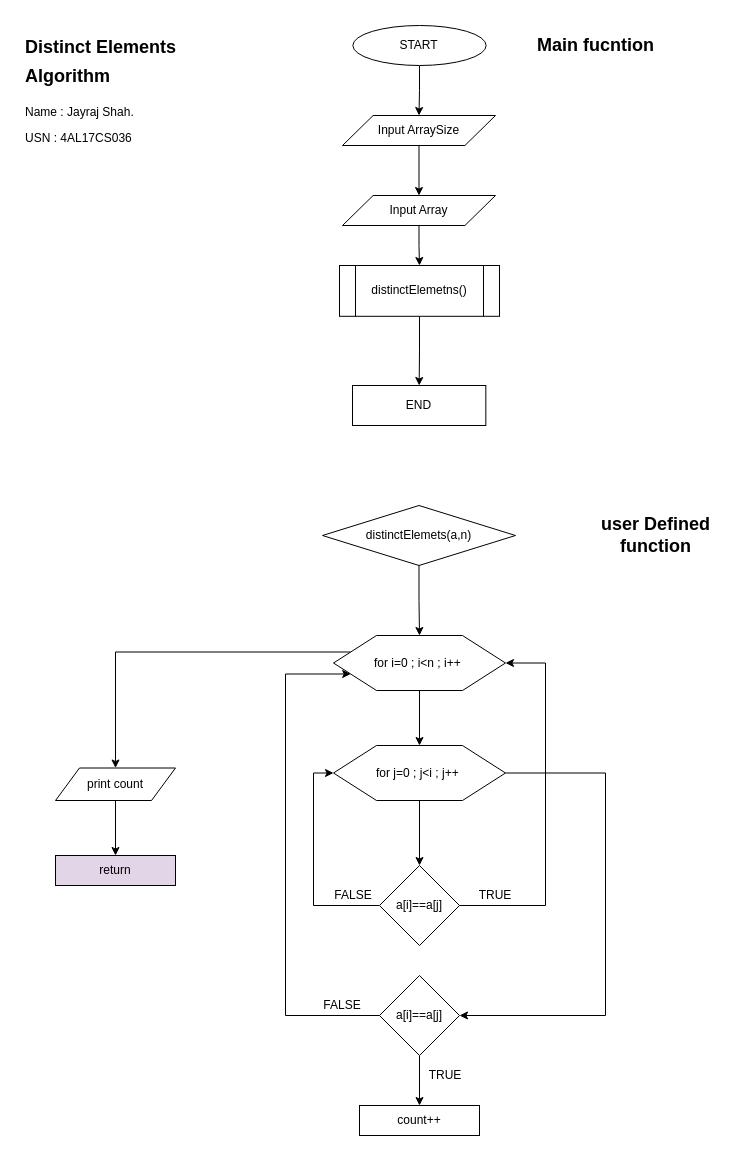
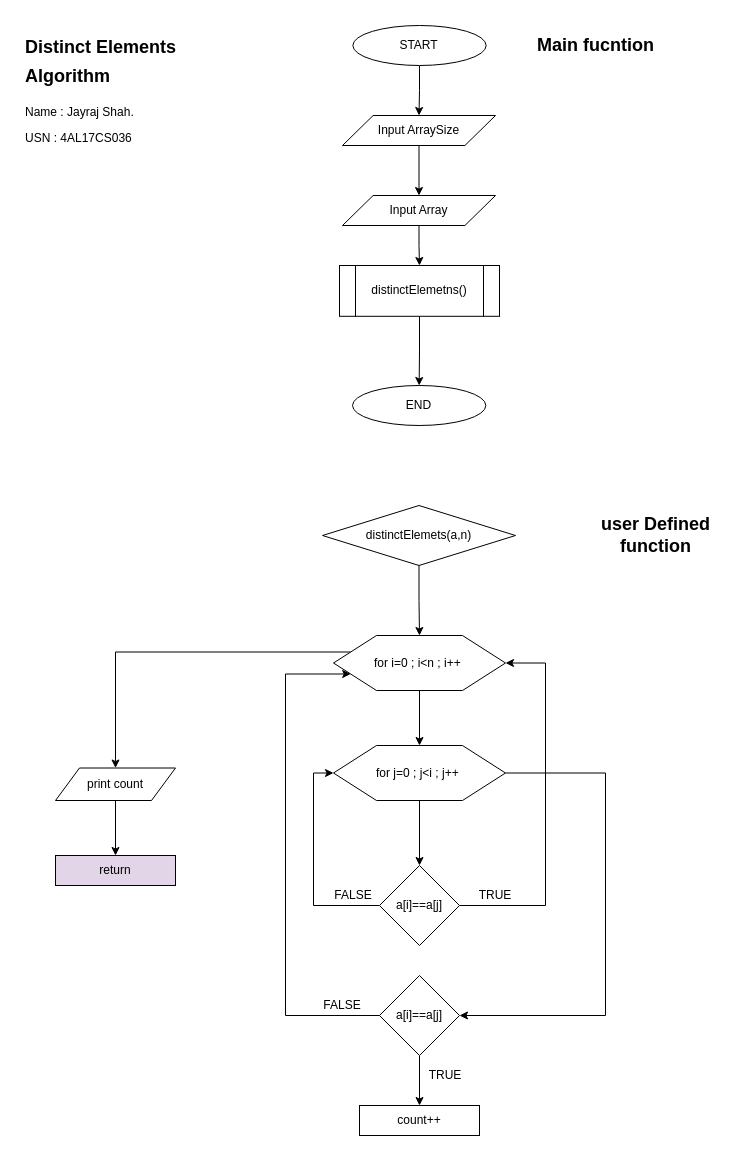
  <mxCell id="0" />
  <mxCell id="1" parent="0" />
  <mxCell id="2" style="edgeStyle=orthogonalEdgeStyle;rounded=0;orthogonalLoop=1;jettySize=auto;html=1;entryX=0.5;entryY=0;entryDx=0;entryDy=0;" edge="1" parent="1" source="3" target="5"><mxGeometry relative="1" as="geometry" /></mxCell>
  <mxCell id="3" value="START" style="ellipse;whiteSpace=wrap;html=1;" vertex="1" parent="1"><mxGeometry x="352.34" y="25" width="133.33" height="40" as="geometry" /></mxCell>
  <mxCell id="4" style="edgeStyle=orthogonalEdgeStyle;rounded=0;orthogonalLoop=1;jettySize=auto;html=1;entryX=0.5;entryY=0;entryDx=0;entryDy=0;" edge="1" parent="1" source="5" target="7"><mxGeometry relative="1" as="geometry" /></mxCell>
  <mxCell id="5" value="Input ArraySize" style="shape=parallelogram;perimeter=parallelogramPerimeter;whiteSpace=wrap;html=1;" vertex="1" parent="1"><mxGeometry x="342" y="115" width="153" height="30" as="geometry" /></mxCell>
  <mxCell id="6" style="edgeStyle=orthogonalEdgeStyle;rounded=0;orthogonalLoop=1;jettySize=auto;html=1;entryX=0.5;entryY=0;entryDx=0;entryDy=0;" edge="1" parent="1" source="7" target="9"><mxGeometry relative="1" as="geometry" /></mxCell>
  <mxCell id="7" value="Input Array" style="shape=parallelogram;perimeter=parallelogramPerimeter;whiteSpace=wrap;html=1;" vertex="1" parent="1"><mxGeometry x="342" y="195" width="153" height="30" as="geometry" /></mxCell>
  <mxCell id="8" style="edgeStyle=orthogonalEdgeStyle;rounded=0;orthogonalLoop=1;jettySize=auto;html=1;entryX=0.5;entryY=0;entryDx=0;entryDy=0;" edge="1" parent="1" source="9" target="10"><mxGeometry relative="1" as="geometry" /></mxCell>
  <mxCell id="9" value="distinctElemetns()" style="shape=process;whiteSpace=wrap;html=1;backgroundOutline=1;" vertex="1" parent="1"><mxGeometry x="339" y="265" width="160" height="50.79" as="geometry" /></mxCell>
- <mxCell id="10" value="END" style="whiteSpace=wrap;html=1;rounded=0;" vertex="1" parent="1"><mxGeometry x="352" y="385" width="133.33" height="40" as="geometry" /></mxCell>
+ <mxCell id="10" value="END" style="ellipse;whiteSpace=wrap;html=1;" vertex="1" parent="1"><mxGeometry x="352" y="385" width="133.33" height="40" as="geometry" /></mxCell>
  <mxCell id="11" style="edgeStyle=orthogonalEdgeStyle;rounded=0;orthogonalLoop=1;jettySize=auto;html=1;entryX=0.5;entryY=0;entryDx=0;entryDy=0;" edge="1" parent="1" source="12" target="15"><mxGeometry relative="1" as="geometry" /></mxCell>
  <mxCell id="12" value="distinctElemets(a,n)" style="rhombus;whiteSpace=wrap;html=1;" vertex="1" parent="1"><mxGeometry x="322" y="505" width="193" height="60" as="geometry" /></mxCell>
  <mxCell id="13" style="edgeStyle=orthogonalEdgeStyle;rounded=0;orthogonalLoop=1;jettySize=auto;html=1;entryX=0.5;entryY=0;entryDx=0;entryDy=0;" edge="1" parent="1" source="15" target="18"><mxGeometry relative="1" as="geometry" /></mxCell>
  <mxCell id="14" style="edgeStyle=orthogonalEdgeStyle;rounded=0;orthogonalLoop=1;jettySize=auto;html=1;entryX=0.5;entryY=0;entryDx=0;entryDy=0;exitX=0;exitY=0.25;exitDx=0;exitDy=0;" edge="1" parent="1" source="15" target="30"><mxGeometry relative="1" as="geometry" /></mxCell>
  <mxCell id="15" value="for i=0 ; i&amp;lt;n ; i++&amp;nbsp;" style="shape=hexagon;perimeter=hexagonPerimeter2;whiteSpace=wrap;html=1;" vertex="1" parent="1"><mxGeometry x="333" y="635" width="172" height="55" as="geometry" /></mxCell>
  <mxCell id="16" style="edgeStyle=orthogonalEdgeStyle;rounded=0;orthogonalLoop=1;jettySize=auto;html=1;entryX=0.5;entryY=0;entryDx=0;entryDy=0;" edge="1" parent="1" source="18" target="21"><mxGeometry relative="1" as="geometry" /></mxCell>
  <mxCell id="17" style="edgeStyle=orthogonalEdgeStyle;rounded=0;orthogonalLoop=1;jettySize=auto;html=1;entryX=1;entryY=0.5;entryDx=0;entryDy=0;" edge="1" parent="1" source="18" target="26"><mxGeometry relative="1" as="geometry"><Array as="points"><mxPoint x="605" y="773" /><mxPoint x="605" y="1015" /></Array></mxGeometry></mxCell>
  <mxCell id="18" value="for j=0 ; j&amp;lt;i ; j++&amp;nbsp;" style="shape=hexagon;perimeter=hexagonPerimeter2;whiteSpace=wrap;html=1;" vertex="1" parent="1"><mxGeometry x="333" y="745" width="172" height="55" as="geometry" /></mxCell>
  <mxCell id="19" style="edgeStyle=orthogonalEdgeStyle;rounded=0;orthogonalLoop=1;jettySize=auto;html=1;entryX=1;entryY=0.5;entryDx=0;entryDy=0;" edge="1" parent="1" source="21" target="15"><mxGeometry relative="1" as="geometry"><Array as="points"><mxPoint x="545" y="905" /><mxPoint x="545" y="663" /></Array></mxGeometry></mxCell>
  <mxCell id="20" style="edgeStyle=orthogonalEdgeStyle;rounded=0;orthogonalLoop=1;jettySize=auto;html=1;entryX=0;entryY=0.5;entryDx=0;entryDy=0;" edge="1" parent="1" source="21" target="18"><mxGeometry relative="1" as="geometry"><Array as="points"><mxPoint x="313" y="905" /><mxPoint x="313" y="773" /></Array></mxGeometry></mxCell>
  <mxCell id="21" value="a[i]==a[j]" style="rhombus;whiteSpace=wrap;html=1;" vertex="1" parent="1"><mxGeometry x="379" y="865" width="80" height="80" as="geometry" /></mxCell>
  <mxCell id="22" value="TRUE" style="text;html=1;strokeColor=none;fillColor=none;align=center;verticalAlign=middle;whiteSpace=wrap;rounded=0;" vertex="1" parent="1"><mxGeometry x="475" y="885" width="40" height="20" as="geometry" /></mxCell>
  <mxCell id="23" value="FALSE" style="text;html=1;strokeColor=none;fillColor=none;align=center;verticalAlign=middle;whiteSpace=wrap;rounded=0;" vertex="1" parent="1"><mxGeometry x="333" y="885" width="40" height="20" as="geometry" /></mxCell>
  <mxCell id="24" style="edgeStyle=orthogonalEdgeStyle;rounded=0;orthogonalLoop=1;jettySize=auto;html=1;entryX=0.5;entryY=0;entryDx=0;entryDy=0;" edge="1" parent="1" source="26" target="27"><mxGeometry relative="1" as="geometry" /></mxCell>
  <mxCell id="25" style="edgeStyle=orthogonalEdgeStyle;rounded=0;orthogonalLoop=1;jettySize=auto;html=1;entryX=0;entryY=0.75;entryDx=0;entryDy=0;" edge="1" parent="1" source="26" target="15"><mxGeometry relative="1" as="geometry"><Array as="points"><mxPoint x="285" y="1015" /><mxPoint x="285" y="674" /></Array></mxGeometry></mxCell>
  <mxCell id="26" value="a[i]==a[j]" style="rhombus;whiteSpace=wrap;html=1;" vertex="1" parent="1"><mxGeometry x="379" y="975" width="80" height="80" as="geometry" /></mxCell>
  <mxCell id="27" value="count++" style="rounded=0;whiteSpace=wrap;html=1;" vertex="1" parent="1"><mxGeometry x="359" y="1105" width="120" height="30" as="geometry" /></mxCell>
  <mxCell id="28" value="TRUE" style="text;html=1;strokeColor=none;fillColor=none;align=center;verticalAlign=middle;whiteSpace=wrap;rounded=0;" vertex="1" parent="1"><mxGeometry x="425" y="1065" width="40" height="20" as="geometry" /></mxCell>
  <mxCell id="29" style="edgeStyle=orthogonalEdgeStyle;rounded=0;orthogonalLoop=1;jettySize=auto;html=1;entryX=0.5;entryY=0;entryDx=0;entryDy=0;" edge="1" parent="1" source="30" target="32"><mxGeometry relative="1" as="geometry" /></mxCell>
  <mxCell id="30" value="print count" style="shape=parallelogram;perimeter=parallelogramPerimeter;whiteSpace=wrap;html=1;" vertex="1" parent="1"><mxGeometry x="55" y="767.5" width="120" height="32.5" as="geometry" /></mxCell>
  <mxCell id="31" value="FALSE" style="text;html=1;strokeColor=none;fillColor=none;align=center;verticalAlign=middle;whiteSpace=wrap;rounded=0;" vertex="1" parent="1"><mxGeometry x="322" y="995" width="40" height="20" as="geometry" /></mxCell>
  <mxCell id="32" value="return" style="rounded=0;whiteSpace=wrap;html=1;fillColor=#e1d5e7;" vertex="1" parent="1"><mxGeometry x="55" y="855" width="120" height="30" as="geometry" /></mxCell>
  <mxCell id="33" value="&lt;h1&gt;&lt;font style=&quot;font-size: 18px&quot;&gt;Distinct Elements Algorithm&lt;/font&gt;&lt;/h1&gt;&lt;p&gt;Name : Jayraj Shah.&lt;/p&gt;&lt;p&gt;USN : 4AL17CS036&lt;/p&gt;" style="text;html=1;strokeColor=none;fillColor=none;spacing=5;spacingTop=-20;whiteSpace=wrap;overflow=hidden;rounded=0;" vertex="1" parent="1"><mxGeometry x="20" y="25" width="190" height="140" as="geometry" /></mxCell>
  <mxCell id="34" value="&lt;font style=&quot;font-size: 18px&quot;&gt;&lt;b&gt;Main fucntion&lt;/b&gt;&lt;/font&gt;" style="text;html=1;strokeColor=none;fillColor=none;align=center;verticalAlign=middle;whiteSpace=wrap;rounded=0;" vertex="1" parent="1"><mxGeometry x="535" y="20" width="121.43" height="50" as="geometry" /></mxCell>
  <mxCell id="35" value="&lt;span style=&quot;font-size: 18px&quot;&gt;&lt;b&gt;user Defined function&lt;/b&gt;&lt;/span&gt;" style="text;html=1;strokeColor=none;fillColor=none;align=center;verticalAlign=middle;whiteSpace=wrap;rounded=0;" vertex="1" parent="1"><mxGeometry x="595" y="510" width="121.43" height="50" as="geometry" /></mxCell>
